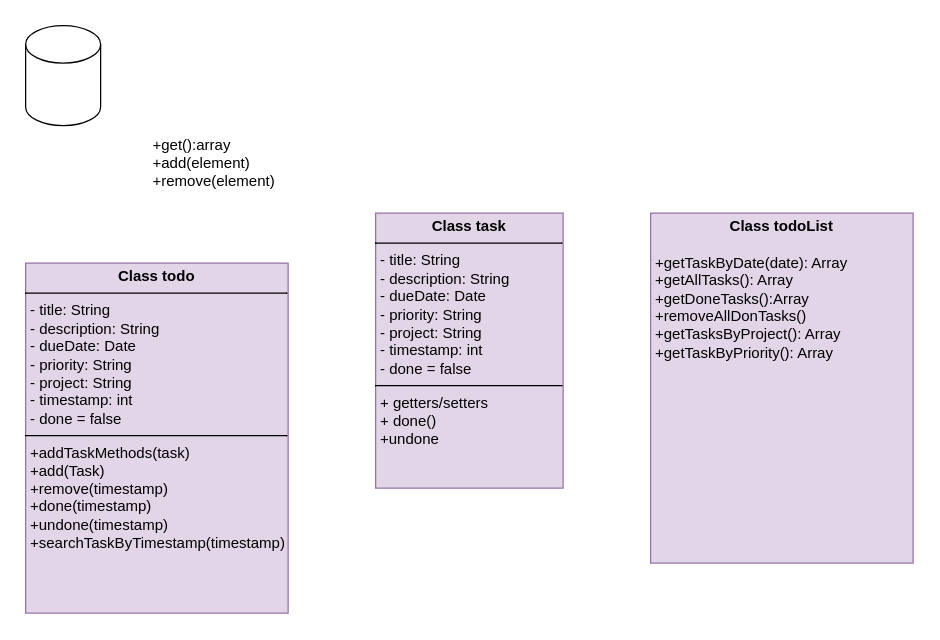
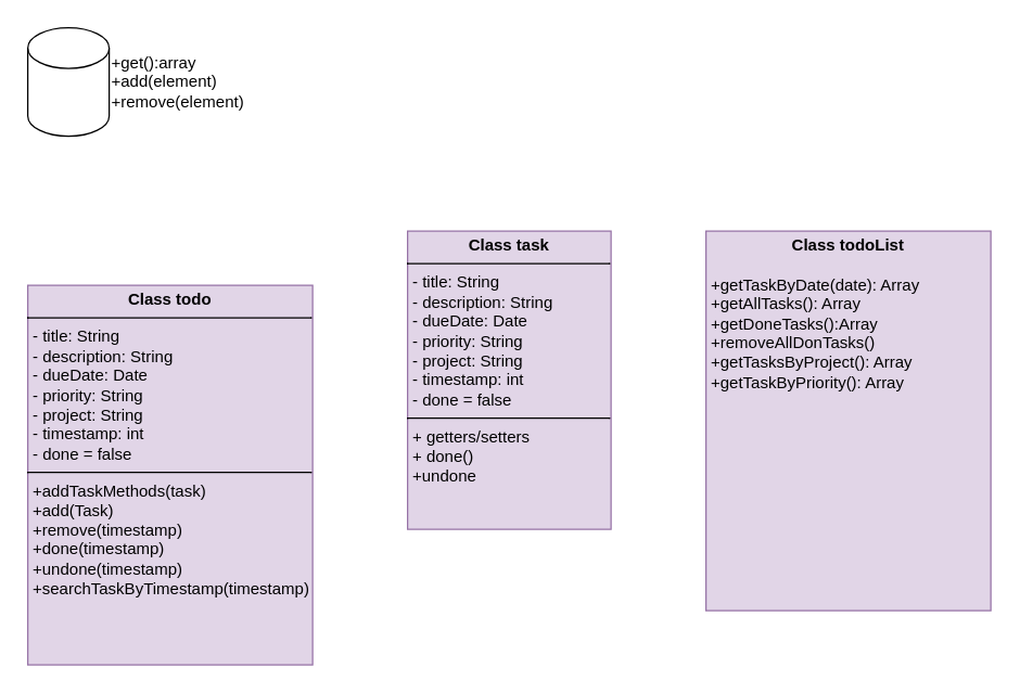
  <mxCell id="0" />
  <mxCell id="1" parent="0" />
  <mxCell id="2" value="" style="shape=cylinder3;whiteSpace=wrap;html=1;boundedLbl=1;backgroundOutline=1;size=15;" parent="1" vertex="1"><mxGeometry x="20" y="20" width="60" height="80" as="geometry" /></mxCell>
- <mxCell id="3" value="+get():array&lt;div&gt;+add(element)&lt;/div&gt;&lt;div&gt;+remove(element)&lt;/div&gt;" style="text;html=1;align=left;verticalAlign=middle;whiteSpace=wrap;rounded=0;" parent="1" vertex="1"><mxGeometry x="120" y="90" width="100" height="80" as="geometry" /></mxCell>
+ <mxCell id="3" value="+get():array&lt;div&gt;+add(element)&lt;/div&gt;&lt;div&gt;+remove(element)&lt;/div&gt;" style="text;html=1;align=left;verticalAlign=middle;whiteSpace=wrap;rounded=0;" parent="1" vertex="1"><mxGeometry x="80" y="20" width="100" height="80" as="geometry" /></mxCell>
  <mxCell id="4" value="&lt;p style=&quot;margin:0px;margin-top:4px;text-align:center;&quot;&gt;&lt;b&gt;Class task&lt;/b&gt;&lt;/p&gt;&lt;hr size=&quot;1&quot; style=&quot;border-style:solid;&quot;&gt;&lt;p style=&quot;margin:0px;margin-left:4px;&quot;&gt;- title: String&lt;/p&gt;&lt;p style=&quot;margin:0px;margin-left:4px;&quot;&gt;- description: String&lt;/p&gt;&lt;p style=&quot;margin:0px;margin-left:4px;&quot;&gt;- dueDate: Date&lt;/p&gt;&lt;p style=&quot;margin:0px;margin-left:4px;&quot;&gt;- priority: String&lt;/p&gt;&lt;p style=&quot;margin:0px;margin-left:4px;&quot;&gt;- project: String&lt;/p&gt;&lt;p style=&quot;margin:0px;margin-left:4px;&quot;&gt;- timestamp: int&lt;/p&gt;&lt;p style=&quot;margin:0px;margin-left:4px;&quot;&gt;- done = false&lt;/p&gt;&lt;hr size=&quot;1&quot; style=&quot;border-style:solid;&quot;&gt;&lt;p style=&quot;margin:0px;margin-left:4px;&quot;&gt;+ getters/setters&amp;nbsp;&lt;/p&gt;&lt;p style=&quot;margin:0px;margin-left:4px;&quot;&gt;+ done()&lt;/p&gt;&lt;p style=&quot;margin:0px;margin-left:4px;&quot;&gt;+undone&lt;/p&gt;" style="verticalAlign=top;align=left;overflow=fill;html=1;whiteSpace=wrap;fillColor=#e1d5e7;strokeColor=#9673a6;" parent="1" vertex="1"><mxGeometry x="300" y="170" width="150" height="220" as="geometry" /></mxCell>
  <mxCell id="5" value="&lt;p style=&quot;margin:0px;margin-top:4px;text-align:center;&quot;&gt;&lt;b&gt;Class todo&lt;/b&gt;&lt;/p&gt;&lt;hr size=&quot;1&quot; style=&quot;border-style:solid;&quot;&gt;&lt;p style=&quot;margin:0px;margin-left:4px;&quot;&gt;- title: String&lt;/p&gt;&lt;p style=&quot;margin:0px;margin-left:4px;&quot;&gt;- description: String&lt;/p&gt;&lt;p style=&quot;margin:0px;margin-left:4px;&quot;&gt;- dueDate: Date&lt;/p&gt;&lt;p style=&quot;margin:0px;margin-left:4px;&quot;&gt;- priority: String&lt;/p&gt;&lt;p style=&quot;margin:0px;margin-left:4px;&quot;&gt;- project: String&lt;/p&gt;&lt;p style=&quot;margin:0px;margin-left:4px;&quot;&gt;- timestamp: int&lt;/p&gt;&lt;p style=&quot;margin:0px;margin-left:4px;&quot;&gt;- done = false&lt;/p&gt;&lt;hr size=&quot;1&quot; style=&quot;border-style:solid;&quot;&gt;&lt;p style=&quot;margin:0px;margin-left:4px;&quot;&gt;+addTaskMethods(task)&lt;/p&gt;&lt;p style=&quot;margin:0px;margin-left:4px;&quot;&gt;+add(Task)&lt;/p&gt;&lt;p style=&quot;margin:0px;margin-left:4px;&quot;&gt;+remove(timestamp)&lt;/p&gt;&lt;p style=&quot;margin:0px;margin-left:4px;&quot;&gt;+done(timestamp)&lt;/p&gt;&lt;p style=&quot;margin:0px;margin-left:4px;&quot;&gt;+undone(timestamp)&lt;/p&gt;&lt;p style=&quot;margin:0px;margin-left:4px;&quot;&gt;+searchTaskByTimestamp(timestamp)&lt;/p&gt;&lt;p style=&quot;margin:0px;margin-left:4px;&quot;&gt;&lt;br&gt;&lt;/p&gt;" style="verticalAlign=top;align=left;overflow=fill;html=1;whiteSpace=wrap;fillColor=#e1d5e7;strokeColor=#9673a6;" vertex="1" parent="1"><mxGeometry x="20" y="210" width="210" height="280" as="geometry" /></mxCell>
  <mxCell id="6" value="&lt;p style=&quot;margin:0px;margin-top:4px;text-align:center;&quot;&gt;&lt;b&gt;Class todoList&lt;/b&gt;&lt;/p&gt;&lt;p style=&quot;margin:0px;margin-left:4px;&quot;&gt;&lt;br&gt;&lt;/p&gt;&lt;p style=&quot;margin:0px;margin-left:4px;&quot;&gt;+getTaskByDate(date): Array&lt;/p&gt;&lt;p style=&quot;margin:0px;margin-left:4px;&quot;&gt;+getAllTasks(): Array&lt;/p&gt;&lt;p style=&quot;margin:0px;margin-left:4px;&quot;&gt;+getDoneTasks():Array&lt;/p&gt;&lt;p style=&quot;margin:0px;margin-left:4px;&quot;&gt;+removeAllDonTasks()&lt;/p&gt;&lt;p style=&quot;margin:0px;margin-left:4px;&quot;&gt;+getTasksByProject(): Array&lt;/p&gt;&lt;p style=&quot;margin:0px;margin-left:4px;&quot;&gt;+getTaskByPriority(): Array&lt;/p&gt;&lt;p style=&quot;margin:0px;margin-left:4px;&quot;&gt;&lt;br&gt;&lt;/p&gt;" style="verticalAlign=top;align=left;overflow=fill;html=1;whiteSpace=wrap;fillColor=#e1d5e7;strokeColor=#9673a6;" vertex="1" parent="1"><mxGeometry x="520" y="170" width="210" height="280" as="geometry" /></mxCell>
